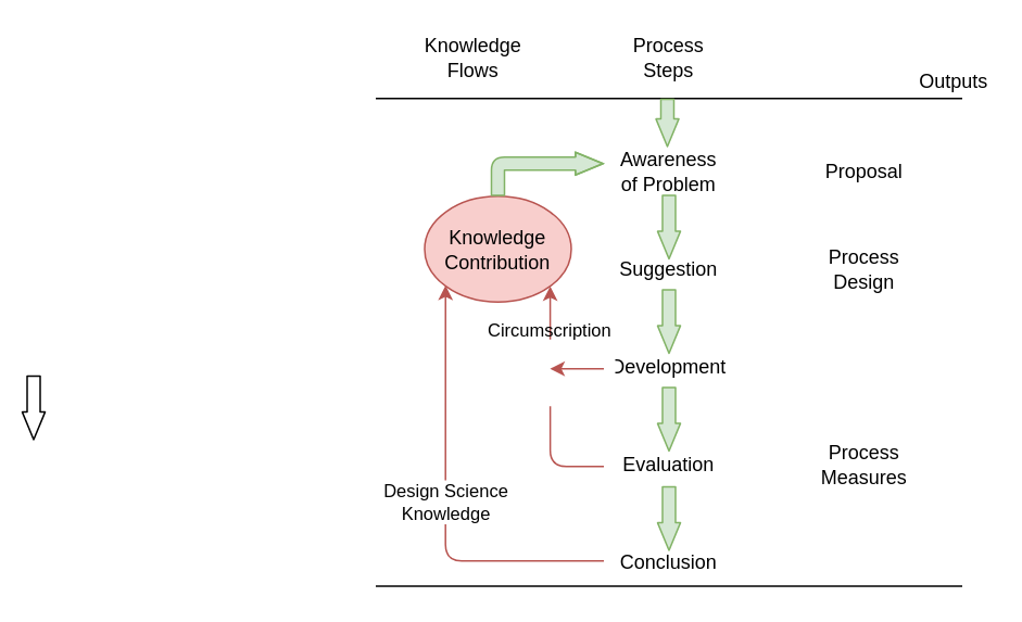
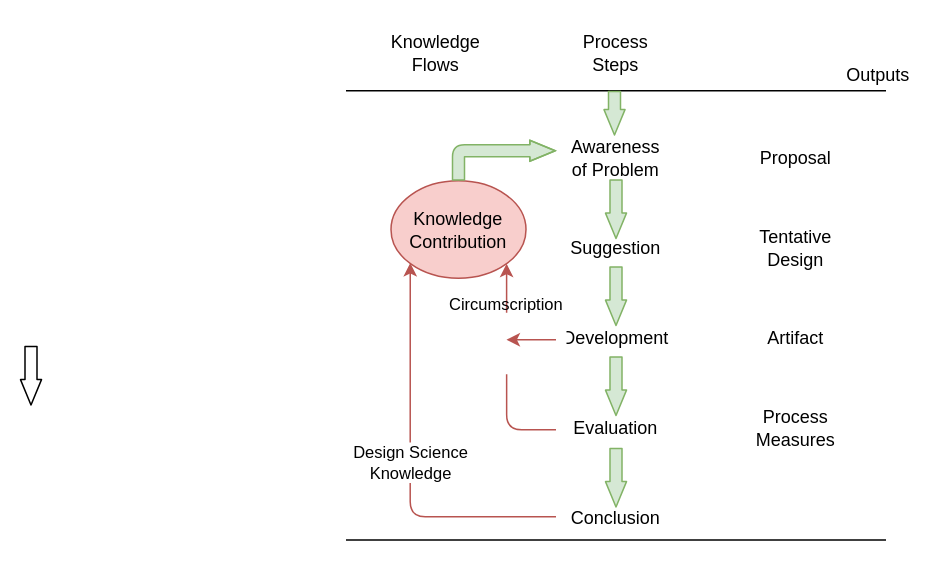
  <mxCell id="0" />
  <mxCell id="1" parent="0" />
  <mxCell id="2" value="" style="endArrow=none;html=1;" edge="1" parent="1"><mxGeometry width="50" height="50" relative="1" as="geometry"><mxPoint x="230" y="60" as="sourcePoint" /><mxPoint x="590" y="60" as="targetPoint" /></mxGeometry></mxCell>
  <mxCell id="3" value="" style="endArrow=none;html=1;" edge="1" parent="1"><mxGeometry width="50" height="50" relative="1" as="geometry"><mxPoint x="230" y="359.5" as="sourcePoint" /><mxPoint x="590" y="359.5" as="targetPoint" /></mxGeometry></mxCell>
  <mxCell id="4" value="Knowledge&lt;br&gt;Flows&lt;br&gt;" style="text;html=1;strokeColor=none;fillColor=none;align=center;verticalAlign=middle;whiteSpace=wrap;rounded=0;" vertex="1" parent="1"><mxGeometry x="270" y="20" width="40" height="30" as="geometry" /></mxCell>
  <mxCell id="5" value="Process&lt;br&gt;Steps&lt;br&gt;" style="text;html=1;strokeColor=none;fillColor=none;align=center;verticalAlign=middle;whiteSpace=wrap;rounded=0;" vertex="1" parent="1"><mxGeometry x="390" y="20" width="40" height="30" as="geometry" /></mxCell>
  <mxCell id="6" value="Outputs&lt;br&gt;" style="text;html=1;strokeColor=none;fillColor=none;align=center;verticalAlign=middle;whiteSpace=wrap;rounded=0;" vertex="1" parent="1"><mxGeometry x="565" y="35" width="40" height="30" as="geometry" /></mxCell>
  <mxCell id="7" value="Awareness of Problem&lt;br&gt;" style="text;html=1;strokeColor=none;fillColor=none;align=center;verticalAlign=middle;whiteSpace=wrap;rounded=0;" vertex="1" parent="1"><mxGeometry x="390" y="90" width="40" height="30" as="geometry" /></mxCell>
  <mxCell id="8" value="Proposal&lt;br&gt;" style="text;html=1;strokeColor=none;fillColor=none;align=center;verticalAlign=middle;whiteSpace=wrap;rounded=0;" vertex="1" parent="1"><mxGeometry x="510" y="90" width="40" height="30" as="geometry" /></mxCell>
  <mxCell id="9" value="Suggestion&lt;br&gt;" style="text;html=1;strokeColor=none;fillColor=none;align=center;verticalAlign=middle;whiteSpace=wrap;rounded=0;" vertex="1" parent="1"><mxGeometry x="390" y="150" width="40" height="30" as="geometry" /></mxCell>
  <mxCell id="10" value="Development&lt;br&gt;" style="text;html=1;strokeColor=none;fillColor=none;align=center;verticalAlign=middle;whiteSpace=wrap;rounded=0;" vertex="1" parent="1"><mxGeometry x="390" y="210" width="40" height="30" as="geometry" /></mxCell>
  <mxCell id="11" value="Evaluation&lt;br&gt;" style="text;html=1;strokeColor=none;fillColor=none;align=center;verticalAlign=middle;whiteSpace=wrap;rounded=0;" vertex="1" parent="1"><mxGeometry x="390" y="270" width="40" height="30" as="geometry" /></mxCell>
  <mxCell id="12" value="Conclusion&lt;br&gt;" style="text;html=1;strokeColor=none;fillColor=none;align=center;verticalAlign=middle;whiteSpace=wrap;rounded=0;" vertex="1" parent="1"><mxGeometry x="390" y="330" width="40" height="30" as="geometry" /></mxCell>
- <mxCell id="13" value="Process Design&lt;br&gt;" style="text;html=1;strokeColor=none;fillColor=none;align=center;verticalAlign=middle;whiteSpace=wrap;rounded=0;" vertex="1" parent="1"><mxGeometry x="510" y="150" width="40" height="30" as="geometry" /></mxCell>
+ <mxCell id="13" value="Tentative Design&lt;br&gt;" style="text;html=1;strokeColor=none;fillColor=none;align=center;verticalAlign=middle;whiteSpace=wrap;rounded=0;" vertex="1" parent="1"><mxGeometry x="510" y="150" width="40" height="30" as="geometry" /></mxCell>
+ <mxCell id="14" value="Artifact&lt;br&gt;" style="text;html=1;strokeColor=none;fillColor=none;align=center;verticalAlign=middle;whiteSpace=wrap;rounded=0;" vertex="1" parent="1"><mxGeometry x="510" y="210" width="40" height="30" as="geometry" /></mxCell>
  <mxCell id="15" value="Process Measures&lt;br&gt;" style="text;html=1;strokeColor=none;fillColor=none;align=center;verticalAlign=middle;whiteSpace=wrap;rounded=0;" vertex="1" parent="1"><mxGeometry x="510" y="270" width="40" height="30" as="geometry" /></mxCell>
  <mxCell id="16" value="" style="shape=flexArrow;endArrow=classic;html=1;endWidth=5;endSize=5.31;width=8;" edge="1" parent="1"><mxGeometry width="50" height="50" relative="1" as="geometry"><mxPoint x="20" y="230" as="sourcePoint" /><mxPoint x="20" y="270" as="targetPoint" /></mxGeometry></mxCell>
  <mxCell id="17" value="" style="shape=flexArrow;endArrow=classic;html=1;endWidth=5;endSize=5.31;width=8;fillColor=#d5e8d4;strokeColor=#82b366;" edge="1" parent="1"><mxGeometry width="50" height="50" relative="1" as="geometry"><mxPoint x="409" y="60" as="sourcePoint" /><mxPoint x="409" y="90" as="targetPoint" /></mxGeometry></mxCell>
  <mxCell id="18" value="" style="shape=flexArrow;endArrow=classic;html=1;endWidth=5;endSize=5.31;width=8;fillColor=#d5e8d4;strokeColor=#82b366;" edge="1" parent="1"><mxGeometry width="50" height="50" relative="1" as="geometry"><mxPoint x="410" y="119" as="sourcePoint" /><mxPoint x="410" y="159" as="targetPoint" /></mxGeometry></mxCell>
  <mxCell id="19" value="" style="shape=flexArrow;endArrow=classic;html=1;endWidth=5;endSize=5.31;width=8;fillColor=#d5e8d4;strokeColor=#82b366;" edge="1" parent="1"><mxGeometry width="50" height="50" relative="1" as="geometry"><mxPoint x="410" y="177" as="sourcePoint" /><mxPoint x="410" y="217" as="targetPoint" /></mxGeometry></mxCell>
  <mxCell id="20" value="" style="shape=flexArrow;endArrow=classic;html=1;endWidth=5;endSize=5.31;width=8;fillColor=#d5e8d4;strokeColor=#82b366;" edge="1" parent="1"><mxGeometry width="50" height="50" relative="1" as="geometry"><mxPoint x="410" y="237" as="sourcePoint" /><mxPoint x="410" y="277" as="targetPoint" /></mxGeometry></mxCell>
  <mxCell id="21" value="" style="shape=flexArrow;endArrow=classic;html=1;endWidth=5;endSize=5.31;width=8;fillColor=#d5e8d4;strokeColor=#82b366;" edge="1" parent="1"><mxGeometry width="50" height="50" relative="1" as="geometry"><mxPoint x="410" y="298" as="sourcePoint" /><mxPoint x="410" y="338" as="targetPoint" /></mxGeometry></mxCell>
  <mxCell id="22" value="Knowledge&lt;br&gt;Contribution&lt;br&gt;" style="ellipse;whiteSpace=wrap;html=1;fillColor=#f8cecc;strokeColor=#b85450;" vertex="1" parent="1"><mxGeometry x="260" y="120" width="90" height="65" as="geometry" /></mxCell>
  <mxCell id="23" value="" style="shape=flexArrow;endArrow=classic;html=1;endWidth=5;endSize=5.31;width=8;edgeStyle=orthogonalEdgeStyle;exitX=0.5;exitY=0;exitDx=0;exitDy=0;fillColor=#d5e8d4;strokeColor=#82b366;" edge="1" parent="1" source="22"><mxGeometry width="50" height="50" relative="1" as="geometry"><mxPoint x="130" y="120" as="sourcePoint" /><mxPoint x="370" y="100" as="targetPoint" /><Array as="points"><mxPoint x="305" y="100" /></Array></mxGeometry></mxCell>
  <mxCell id="24" value="Design Science&lt;br&gt;Knowledge&lt;br&gt;" style="endArrow=classic;html=1;entryX=0;entryY=1;entryDx=0;entryDy=0;edgeStyle=orthogonalEdgeStyle;fillColor=#f8cecc;strokeColor=#b85450;" edge="1" parent="1"><mxGeometry width="50" height="50" relative="1" as="geometry"><mxPoint x="370" y="344" as="sourcePoint" /><mxPoint x="272.833" y="174.833" as="targetPoint" /><Array as="points"><mxPoint x="370" y="344" /><mxPoint x="273" y="344" /></Array></mxGeometry></mxCell>
  <mxCell id="25" value="Circumscription&#10;&#10;&#10;" style="endArrow=classic;entryX=1;entryY=1;entryDx=0;entryDy=0;edgeStyle=orthogonalEdgeStyle;verticalAlign=bottom;labelBackgroundColor=#ffffff;labelBorderColor=none;horizontal=1;jumpStyle=sharp;shadow=0;comic=0;backgroundOutline=1;labelPosition=center;verticalLabelPosition=top;align=center;fillColor=#f8cecc;strokeColor=#b85450;" edge="1" parent="1" target="22"><mxGeometry x="-0.057" width="50" height="50" relative="1" as="geometry"><mxPoint x="370" y="286" as="sourcePoint" /><mxPoint x="350" y="230" as="targetPoint" /><Array as="points"><mxPoint x="370" y="286" /><mxPoint x="337" y="286" /></Array><mxPoint as="offset" /></mxGeometry></mxCell>
  <mxCell id="26" value="" style="endArrow=classic;html=1;fillColor=#f8cecc;strokeColor=#b85450;" edge="1" parent="1"><mxGeometry width="50" height="50" relative="1" as="geometry"><mxPoint x="370" y="226" as="sourcePoint" /><mxPoint x="337" y="226" as="targetPoint" /><Array as="points"><mxPoint x="362" y="226" /></Array></mxGeometry></mxCell>
